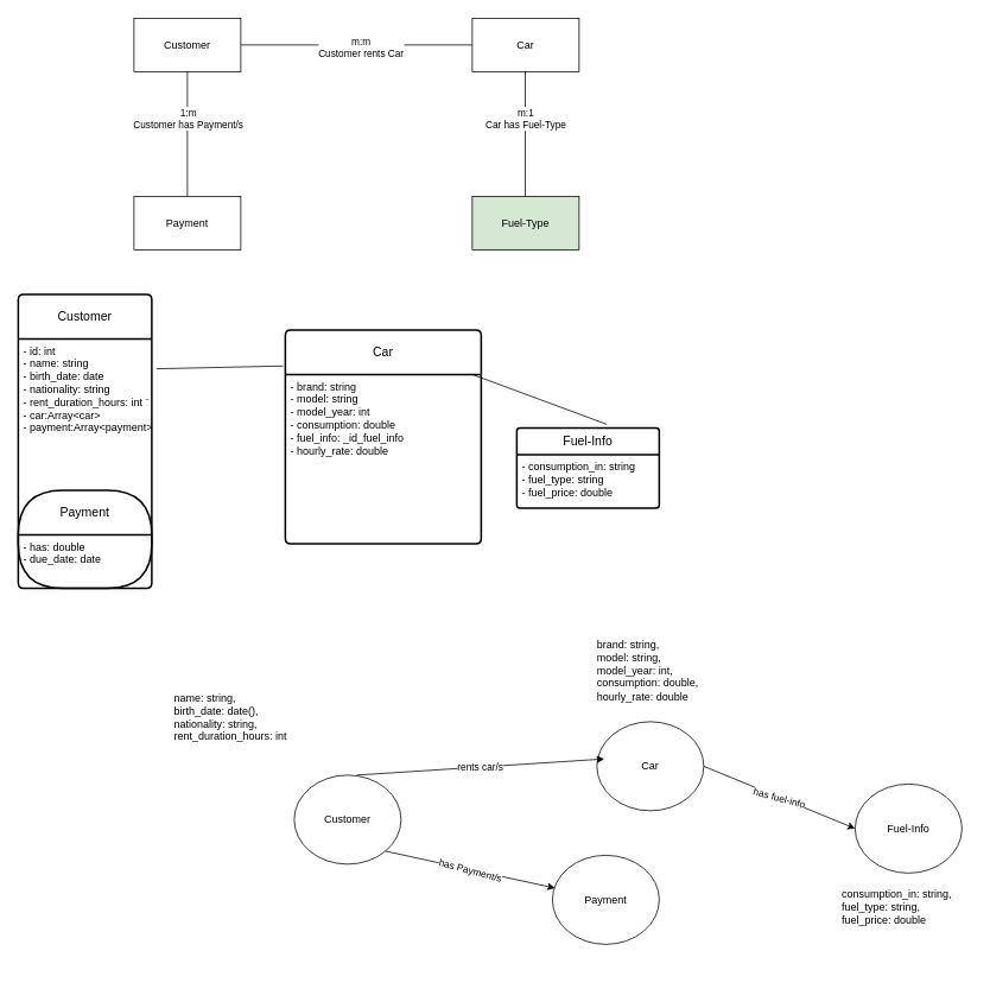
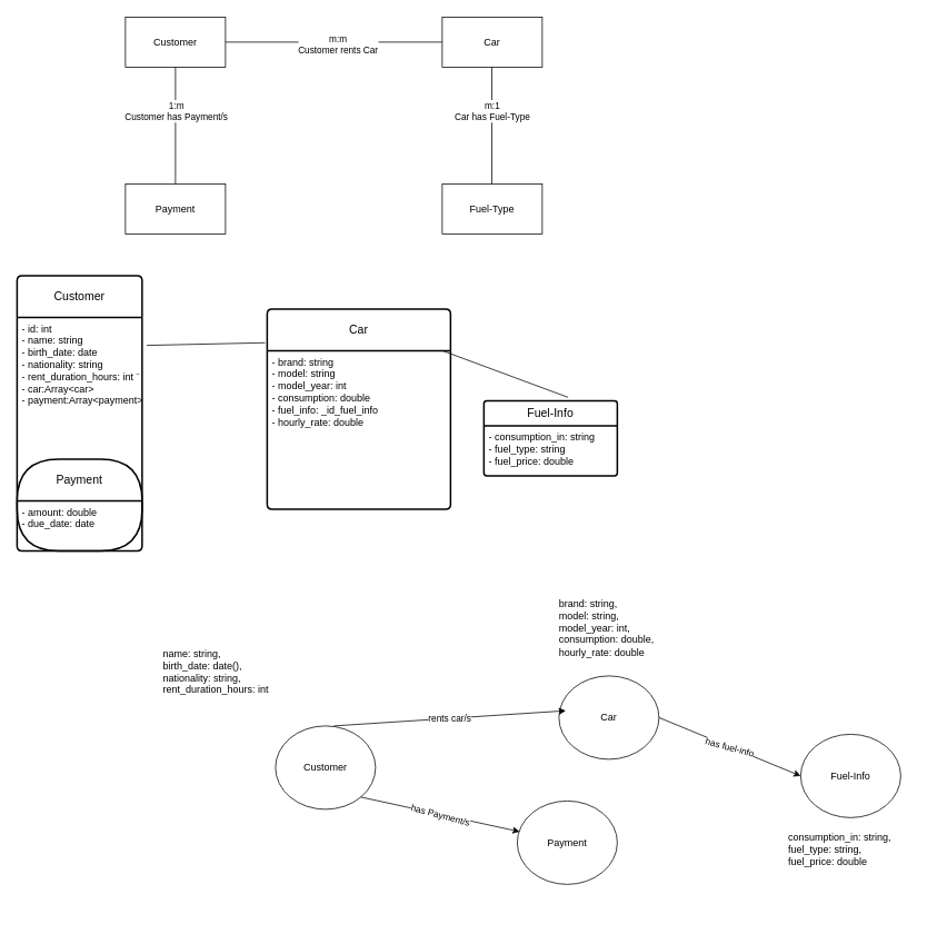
  <mxCell id="0" />
  <mxCell id="1" parent="0" />
  <mxCell id="2" value="Customer" style="rounded=0;whiteSpace=wrap;html=1;" parent="1" vertex="1"><mxGeometry x="150" y="20" width="120" height="60" as="geometry" /></mxCell>
  <mxCell id="3" value="Car" style="rounded=0;whiteSpace=wrap;html=1;" parent="1" vertex="1"><mxGeometry x="530" y="20" width="120" height="60" as="geometry" /></mxCell>
  <mxCell id="4" value="Payment" style="rounded=0;whiteSpace=wrap;html=1;" parent="1" vertex="1"><mxGeometry x="150" y="220" width="120" height="60" as="geometry" /></mxCell>
  <mxCell id="5" value="" style="endArrow=none;html=1;rounded=0;entryX=0.5;entryY=1;entryDx=0;entryDy=0;exitX=0.5;exitY=0;exitDx=0;exitDy=0;" parent="1" source="4" target="2" edge="1"><mxGeometry width="50" height="50" relative="1" as="geometry"><mxPoint x="390" y="350" as="sourcePoint" /><mxPoint x="440" y="300" as="targetPoint" /></mxGeometry></mxCell>
  <mxCell id="6" value="&lt;div&gt;1:m&lt;/div&gt;Customer has Payment/s" style="edgeLabel;html=1;align=center;verticalAlign=middle;resizable=0;points=[];" parent="5" vertex="1" connectable="0"><mxGeometry x="0.257" relative="1" as="geometry"><mxPoint as="offset" /></mxGeometry></mxCell>
  <mxCell id="7" value="" style="endArrow=none;html=1;rounded=0;entryX=1;entryY=0.5;entryDx=0;entryDy=0;exitX=0;exitY=0.5;exitDx=0;exitDy=0;" parent="1" source="3" target="2" edge="1"><mxGeometry width="50" height="50" relative="1" as="geometry"><mxPoint x="390" y="350" as="sourcePoint" /><mxPoint x="440" y="300" as="targetPoint" /></mxGeometry></mxCell>
  <mxCell id="8" value="m:m&lt;div&gt;Customer rents Car&lt;/div&gt;" style="edgeLabel;html=1;align=center;verticalAlign=middle;resizable=0;points=[];" parent="7" vertex="1" connectable="0"><mxGeometry x="-0.031" y="2" relative="1" as="geometry"><mxPoint as="offset" /></mxGeometry></mxCell>
- <mxCell id="9" value="Fuel-Type" style="rounded=0;whiteSpace=wrap;html=1;fillColor=#d5e8d4;" parent="1" vertex="1"><mxGeometry x="530" y="220" width="120" height="60" as="geometry" /></mxCell>
+ <mxCell id="9" value="Fuel-Type" style="rounded=0;whiteSpace=wrap;html=1;" parent="1" vertex="1"><mxGeometry x="530" y="220" width="120" height="60" as="geometry" /></mxCell>
  <mxCell id="10" value="" style="endArrow=none;html=1;rounded=0;entryX=0.5;entryY=1;entryDx=0;entryDy=0;exitX=0.5;exitY=0;exitDx=0;exitDy=0;" parent="1" edge="1"><mxGeometry width="50" height="50" relative="1" as="geometry"><mxPoint x="589.5" y="220" as="sourcePoint" /><mxPoint x="589.5" y="80" as="targetPoint" /></mxGeometry></mxCell>
  <mxCell id="11" value="&lt;div&gt;m:1&lt;/div&gt;Car has Fuel-Type" style="edgeLabel;html=1;align=center;verticalAlign=middle;resizable=0;points=[];" parent="10" vertex="1" connectable="0"><mxGeometry x="0.257" relative="1" as="geometry"><mxPoint as="offset" /></mxGeometry></mxCell>
  <mxCell id="12" value="Customer" style="swimlane;childLayout=stackLayout;horizontal=1;startSize=50;horizontalStack=0;rounded=1;fontSize=14;fontStyle=0;strokeWidth=2;resizeParent=0;resizeLast=1;shadow=0;dashed=0;align=center;arcSize=4;whiteSpace=wrap;html=1;" parent="1" vertex="1"><mxGeometry x="20" y="330" width="150" height="330" as="geometry" /></mxCell>
  <mxCell id="13" value="" style="edgeStyle=orthogonalEdgeStyle;rounded=0;orthogonalLoop=1;jettySize=auto;html=1;" parent="12" source="14" target="16" edge="1"><mxGeometry relative="1" as="geometry" /></mxCell>
  <mxCell id="14" value="&lt;div&gt;- id: int&lt;/div&gt;- name: string&amp;nbsp;&lt;br&gt;- birth_date: date&lt;div&gt;- nationality: string&lt;br&gt;&lt;div&gt;- rent_duration_hours: int ¨&lt;/div&gt;&lt;/div&gt;&lt;div&gt;- car:Array&amp;lt;car&amp;gt;&amp;nbsp;&lt;/div&gt;&lt;div&gt;- payment:Array&amp;lt;payment&amp;gt;&lt;br&gt;&lt;div&gt;&lt;br&gt;&lt;/div&gt;&lt;/div&gt;" style="align=left;strokeColor=none;fillColor=none;spacingLeft=4;fontSize=12;verticalAlign=top;resizable=0;rotatable=0;part=1;html=1;" parent="12" vertex="1"><mxGeometry y="50" width="150" height="170" as="geometry" /></mxCell>
  <mxCell id="15" value="Payment" style="swimlane;childLayout=stackLayout;horizontal=1;startSize=50;horizontalStack=0;rounded=1;fontSize=14;fontStyle=0;strokeWidth=2;resizeParent=0;resizeLast=1;shadow=0;dashed=0;align=center;arcSize=46;whiteSpace=wrap;html=1;" parent="12" vertex="1"><mxGeometry y="220" width="150" height="110" as="geometry" /></mxCell>
- <mxCell id="16" value="&lt;div&gt;- has: double&lt;/div&gt;- due_date: date&lt;div&gt;&lt;div&gt;&lt;br&gt;&lt;/div&gt;&lt;/div&gt;" style="align=left;strokeColor=none;fillColor=none;spacingLeft=4;fontSize=12;verticalAlign=top;resizable=0;rotatable=0;part=1;html=1;" parent="15" vertex="1"><mxGeometry y="50" width="150" height="60" as="geometry" /></mxCell>
+ <mxCell id="16" value="&lt;div&gt;- amount: double&lt;/div&gt;- due_date: date&lt;div&gt;&lt;div&gt;&lt;br&gt;&lt;/div&gt;&lt;/div&gt;" style="align=left;strokeColor=none;fillColor=none;spacingLeft=4;fontSize=12;verticalAlign=top;resizable=0;rotatable=0;part=1;html=1;" parent="15" vertex="1"><mxGeometry y="50" width="150" height="60" as="geometry" /></mxCell>
  <mxCell id="17" value="Car" style="swimlane;childLayout=stackLayout;horizontal=1;startSize=50;horizontalStack=0;rounded=1;fontSize=14;fontStyle=0;strokeWidth=2;resizeParent=0;resizeLast=1;shadow=0;dashed=0;align=center;arcSize=4;whiteSpace=wrap;html=1;" parent="1" vertex="1"><mxGeometry x="320" y="370" width="220" height="240" as="geometry" /></mxCell>
  <mxCell id="18" value="&lt;div&gt;- brand: string&lt;/div&gt;&lt;div&gt;- model: string&lt;/div&gt;- model_year: int&amp;nbsp;&lt;div&gt;- consumption: double&lt;br&gt;&lt;div&gt;- fuel_info: _id_fuel_info&lt;/div&gt;&lt;div&gt;- hourly_rate: double&lt;/div&gt;&lt;div&gt;&lt;div&gt;&lt;br&gt;&lt;/div&gt;&lt;/div&gt;&lt;/div&gt;" style="align=left;strokeColor=none;fillColor=none;spacingLeft=4;fontSize=12;verticalAlign=top;resizable=0;rotatable=0;part=1;html=1;" parent="17" vertex="1"><mxGeometry y="50" width="220" height="190" as="geometry" /></mxCell>
  <mxCell id="19" value="Fuel-Info" style="swimlane;childLayout=stackLayout;horizontal=1;startSize=30;horizontalStack=0;rounded=1;fontSize=14;fontStyle=0;strokeWidth=2;resizeParent=0;resizeLast=1;shadow=0;dashed=0;align=center;arcSize=4;whiteSpace=wrap;html=1;" parent="1" vertex="1"><mxGeometry x="580" y="480" width="160" height="90" as="geometry"><mxRectangle y="150" width="160" height="90" as="alternateBounds" /></mxGeometry></mxCell>
  <mxCell id="20" value="&lt;div&gt;- consumption_in: string&lt;/div&gt;&lt;div&gt;- fuel_type: string&lt;/div&gt;&lt;div&gt;- fuel_price: double&lt;/div&gt;&lt;div&gt;&lt;br&gt;&lt;/div&gt;" style="align=left;strokeColor=none;fillColor=none;spacingLeft=4;fontSize=12;verticalAlign=top;resizable=0;rotatable=0;part=1;html=1;" parent="19" vertex="1"><mxGeometry y="30" width="160" height="60" as="geometry" /></mxCell>
  <mxCell id="21" value="" style="endArrow=none;html=1;rounded=0;fontFamily=Helvetica;fontSize=12;fontColor=default;resizable=0;entryX=-0.011;entryY=-0.05;entryDx=0;entryDy=0;entryPerimeter=0;exitX=1.037;exitY=0.198;exitDx=0;exitDy=0;exitPerimeter=0;" parent="1" source="14" target="18" edge="1"><mxGeometry width="50" height="50" relative="1" as="geometry"><mxPoint x="170" y="520" as="sourcePoint" /><mxPoint x="220" y="470" as="targetPoint" /></mxGeometry></mxCell>
  <mxCell id="22" value="" style="endArrow=none;html=1;rounded=0;fontFamily=Helvetica;fontSize=12;fontColor=default;resizable=0;entryX=-0.011;entryY=-0.05;entryDx=0;entryDy=0;entryPerimeter=0;exitX=0.982;exitY=0.075;exitDx=0;exitDy=0;exitPerimeter=0;" parent="1" edge="1"><mxGeometry width="50" height="50" relative="1" as="geometry"><mxPoint x="530" y="420" as="sourcePoint" /><mxPoint x="681" y="476" as="targetPoint" /></mxGeometry></mxCell>
  <mxCell id="23" value="Customer" style="ellipse;whiteSpace=wrap;html=1;" vertex="1" parent="1"><mxGeometry x="330" y="870" width="120" height="100" as="geometry" /></mxCell>
  <mxCell id="24" value="Car" style="ellipse;whiteSpace=wrap;html=1;" vertex="1" parent="1"><mxGeometry x="670" y="810" width="120" height="100" as="geometry" /></mxCell>
  <mxCell id="25" value="Payment" style="ellipse;whiteSpace=wrap;html=1;" vertex="1" parent="1"><mxGeometry x="620" y="960" width="120" height="100" as="geometry" /></mxCell>
  <mxCell id="26" value="Fuel-Info" style="ellipse;whiteSpace=wrap;html=1;" vertex="1" parent="1"><mxGeometry x="960" y="880" width="120" height="100" as="geometry" /></mxCell>
  <mxCell id="27" value="" style="endArrow=classic;html=1;rounded=0;exitX=1;exitY=1;exitDx=0;exitDy=0;entryX=0.024;entryY=0.368;entryDx=0;entryDy=0;entryPerimeter=0;" edge="1" parent="1" source="23" target="25"><mxGeometry relative="1" as="geometry"><mxPoint x="390" y="970" as="sourcePoint" /><mxPoint x="490" y="970" as="targetPoint" /></mxGeometry></mxCell>
  <mxCell id="28" value="has Payment/s" style="edgeLabel;resizable=0;html=1;;align=center;verticalAlign=middle;rotation=15;" connectable="0" vertex="1" parent="27"><mxGeometry relative="1" as="geometry" /></mxCell>
  <mxCell id="29" value="" style="endArrow=classic;html=1;rounded=0;entryX=0.069;entryY=0.418;entryDx=0;entryDy=0;entryPerimeter=0;" edge="1" parent="1" target="24"><mxGeometry relative="1" as="geometry"><mxPoint x="400" y="870" as="sourcePoint" /><mxPoint x="557" y="995" as="targetPoint" /></mxGeometry></mxCell>
  <mxCell id="30" value="rents car/s" style="edgeLabel;resizable=0;html=1;;align=center;verticalAlign=middle;rotation=0;" connectable="0" vertex="1" parent="29"><mxGeometry relative="1" as="geometry" /></mxCell>
  <mxCell id="31" value="" style="endArrow=classic;html=1;rounded=0;exitX=1;exitY=0.5;exitDx=0;exitDy=0;entryX=0;entryY=0.5;entryDx=0;entryDy=0;" edge="1" parent="1" source="24" target="26"><mxGeometry relative="1" as="geometry"><mxPoint x="770" y="838" as="sourcePoint" /><mxPoint x="1040" y="830" as="targetPoint" /></mxGeometry></mxCell>
  <mxCell id="32" value="has fuel-info" style="edgeLabel;resizable=0;html=1;;align=center;verticalAlign=middle;rotation=15;" connectable="0" vertex="1" parent="31"><mxGeometry relative="1" as="geometry" /></mxCell>
  <mxCell id="33" value="    consumption_in: string, &#10;    fuel_type: string, &#10;    fuel_price: double" style="text;whiteSpace=wrap;" vertex="1" parent="1"><mxGeometry x="930" y="990" width="160" height="120" as="geometry" /></mxCell>
  <mxCell id="34" value="    brand: string, &#10;    model: string, &#10;    model_year: int, &#10;    consumption: double, &#10;    hourly_rate: double" style="text;whiteSpace=wrap;" vertex="1" parent="1"><mxGeometry x="655" y="710" width="150" height="110" as="geometry" /></mxCell>
  <mxCell id="35" value="    name: string, &#10;    birth_date: date(), &#10;    nationality: string, &#10;    rent_duration_hours: int" style="text;whiteSpace=wrap;" vertex="1" parent="1"><mxGeometry x="180" y="770" width="210" height="100" as="geometry" /></mxCell>
